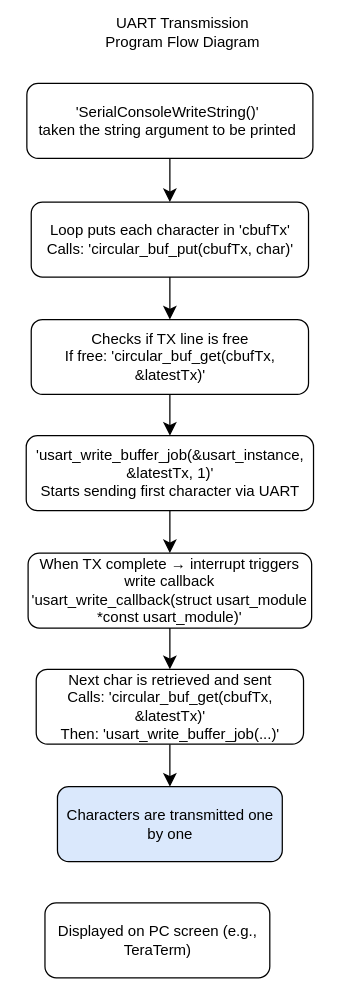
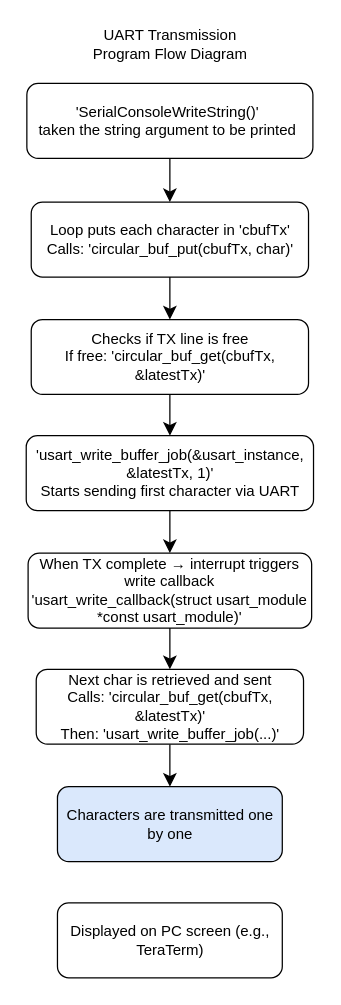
  <mxCell id="0" />
  <mxCell id="1" parent="0" />
  <mxCell id="2" value="" style="edgeStyle=none;curved=1;rounded=0;orthogonalLoop=1;jettySize=auto;html=1;fontSize=12;startSize=8;endSize=8;" parent="1" source="3" target="6" edge="1"><mxGeometry relative="1" as="geometry" /></mxCell>
  <mxCell id="3" value="'SerialConsoleWriteString()'&amp;nbsp;&lt;div&gt;taken the string argument to be printed&amp;nbsp;&lt;/div&gt;" style="rounded=1;whiteSpace=wrap;html=1;" parent="1" vertex="1"><mxGeometry x="21" y="66" width="229" height="60" as="geometry" /></mxCell>
- <mxCell id="4" value="UART Transmission Program Flow Diagram" style="text;html=1;align=center;verticalAlign=middle;whiteSpace=wrap;rounded=0;" parent="1" vertex="1"><mxGeometry x="75.5" y="10" width="140" height="30" as="geometry" /></mxCell>
+ <mxCell id="4" value="UART Transmission Program Flow Diagram" style="text;html=1;align=center;verticalAlign=middle;whiteSpace=wrap;rounded=0;" parent="1" vertex="1"><mxGeometry x="65.5" y="20" width="140" height="30" as="geometry" /></mxCell>
  <mxCell id="5" value="" style="edgeStyle=none;curved=1;rounded=0;orthogonalLoop=1;jettySize=auto;html=1;fontSize=12;startSize=8;endSize=8;" parent="1" source="6" target="8" edge="1"><mxGeometry relative="1" as="geometry" /></mxCell>
  <mxCell id="6" value="&lt;div&gt;Loop puts each character in 'cbufTx'&lt;/div&gt;&lt;div&gt;Calls: 'circular_buf_put(cbufTx, char)'&lt;/div&gt;" style="whiteSpace=wrap;html=1;rounded=1;" parent="1" vertex="1"><mxGeometry x="24.5" y="161" width="222" height="60" as="geometry" /></mxCell>
  <mxCell id="7" value="" style="edgeStyle=none;curved=1;rounded=0;orthogonalLoop=1;jettySize=auto;html=1;fontSize=12;startSize=8;endSize=8;" parent="1" source="8" target="10" edge="1"><mxGeometry relative="1" as="geometry" /></mxCell>
  <mxCell id="8" value="&lt;div&gt;Checks if TX line is free&lt;/div&gt;&lt;div&gt;If free: 'circular_buf_get(cbufTx, &amp;amp;latestTx)'&lt;/div&gt;" style="whiteSpace=wrap;html=1;rounded=1;" parent="1" vertex="1"><mxGeometry x="24.5" y="255" width="222" height="60" as="geometry" /></mxCell>
  <mxCell id="9" value="" style="edgeStyle=none;curved=1;rounded=0;orthogonalLoop=1;jettySize=auto;html=1;fontSize=12;startSize=8;endSize=8;" parent="1" source="10" target="12" edge="1"><mxGeometry relative="1" as="geometry" /></mxCell>
  <mxCell id="10" value="&lt;div&gt;'usart_write_buffer_job(&amp;amp;usart_instance, &amp;amp;latestTx, 1)'&lt;/div&gt;&lt;div&gt;Starts sending first character via UART&lt;/div&gt;" style="whiteSpace=wrap;html=1;rounded=1;" parent="1" vertex="1"><mxGeometry x="20.5" y="348" width="230" height="60" as="geometry" /></mxCell>
  <mxCell id="11" value="" style="edgeStyle=none;curved=1;rounded=0;orthogonalLoop=1;jettySize=auto;html=1;fontSize=12;startSize=8;endSize=8;" parent="1" source="12" target="14" edge="1"><mxGeometry relative="1" as="geometry" /></mxCell>
  <mxCell id="12" value="&lt;div&gt;When TX complete → interrupt triggers write callback&lt;/div&gt;&lt;div&gt;'usart_write_callback(struct usart_module *const usart_module)'&lt;/div&gt;" style="whiteSpace=wrap;html=1;rounded=1;" parent="1" vertex="1"><mxGeometry x="22" y="442" width="227" height="60" as="geometry" /></mxCell>
  <mxCell id="13" value="" style="edgeStyle=none;curved=1;rounded=0;orthogonalLoop=1;jettySize=auto;html=1;fontSize=12;startSize=8;endSize=8;" parent="1" source="14" target="15" edge="1"><mxGeometry relative="1" as="geometry" /></mxCell>
  <mxCell id="14" value="&lt;div&gt;Next char is retrieved and sent&lt;/div&gt;&lt;div&gt;Calls: 'circular_buf_get(cbufTx, &amp;amp;latestTx)'&lt;/div&gt;&lt;div&gt;Then: 'usart_write_buffer_job(...)'&lt;/div&gt;" style="whiteSpace=wrap;html=1;rounded=1;" parent="1" vertex="1"><mxGeometry x="28.5" y="535" width="214" height="60" as="geometry" /></mxCell>
  <mxCell id="15" value="Characters are transmitted one by one" style="whiteSpace=wrap;html=1;rounded=1;fillColor=#dae8fc;" parent="1" vertex="1"><mxGeometry x="45.5" y="629" width="180" height="60" as="geometry" /></mxCell>
- <mxCell id="16" value="Displayed on PC screen (e.g., TeraTerm)" style="whiteSpace=wrap;html=1;rounded=1;" parent="1" vertex="1"><mxGeometry x="35.5" y="722" width="180" height="60" as="geometry" /></mxCell>
+ <mxCell id="16" value="Displayed on PC screen (e.g., TeraTerm)" style="whiteSpace=wrap;html=1;rounded=1;" parent="1" vertex="1"><mxGeometry x="45.5" y="722" width="180" height="60" as="geometry" /></mxCell>
